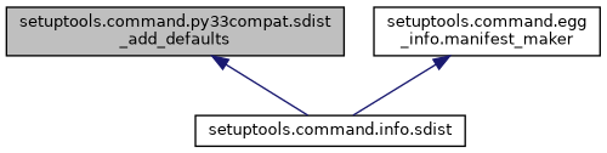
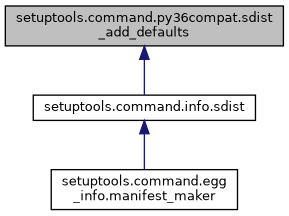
  digraph {
    node [color=black fillcolor=white fontname=Helvetica fontsize=10 shape=record style=filled]
    edge [color=midnightblue dir=back fontname=Helvetica fontsize=10 labelfontname=Helvetica labelfontsize=10 style=solid]
-   n1 [fillcolor=grey75 fontcolor=black height=0.2 label="setuptools.command.py33compat.sdist\l_add_defaults" width=0.4]
+   n1 [fillcolor=grey75 fontcolor=black height=0.2 label="setuptools.command.py36compat.sdist\l_add_defaults" width=0.4]
    n2 [height=0.2 label="setuptools.command.info.sdist" width=0.4]
    n3 [height=0.2 label="setuptools.command.egg\l_info.manifest_maker" width=0.4]
    n1 -> n2
-   n3 -> n2
+   n2 -> n3
  }
